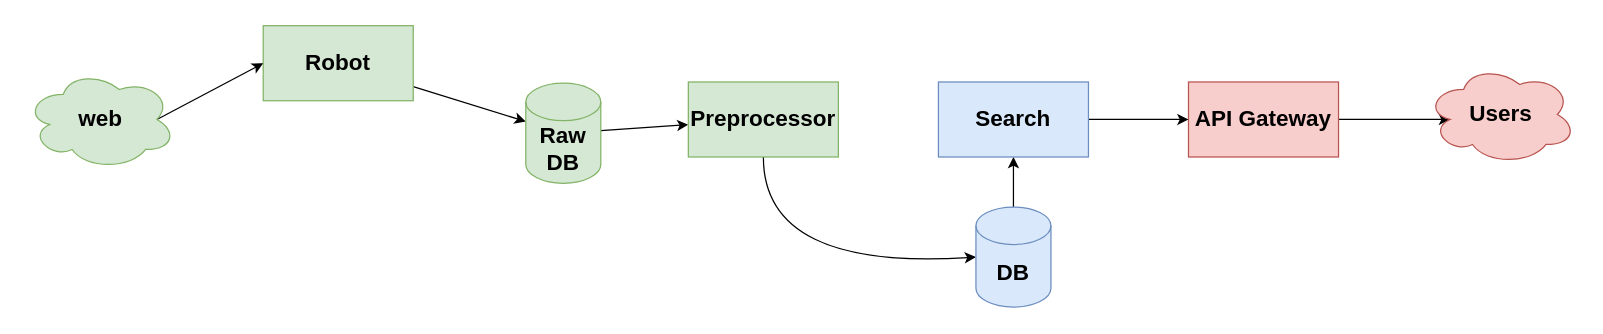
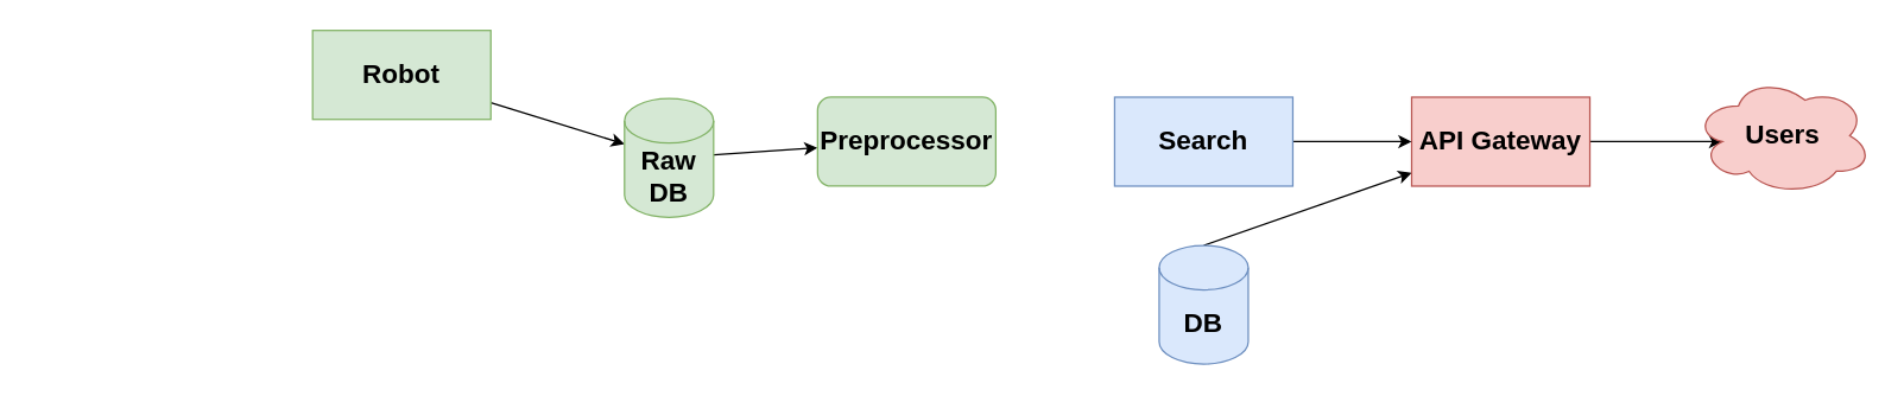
  <mxCell id="0" />
  <mxCell id="1" parent="0" />
  <mxCell id="2" value="" style="edgeStyle=none;curved=1;orthogonalLoop=1;jettySize=auto;html=1;" edge="1" parent="1" source="3" target="5"><mxGeometry relative="1" as="geometry" /></mxCell>
  <mxCell id="3" value="&lt;font style=&quot;font-size: 18px&quot;&gt;&lt;b&gt;Robot&lt;/b&gt;&lt;/font&gt;" style="rounded=0;whiteSpace=wrap;html=1;fillColor=#d5e8d4;strokeColor=#82b366;" vertex="1" parent="1"><mxGeometry x="210" y="20" width="120" height="60" as="geometry" /></mxCell>
  <mxCell id="4" value="" style="edgeStyle=none;curved=1;orthogonalLoop=1;jettySize=auto;html=1;" edge="1" parent="1" source="5" target="7"><mxGeometry relative="1" as="geometry" /></mxCell>
  <mxCell id="5" value="&lt;font style=&quot;font-size: 18px&quot;&gt;&lt;b&gt;Raw DB&lt;/b&gt;&lt;/font&gt;" style="shape=cylinder3;whiteSpace=wrap;html=1;boundedLbl=1;backgroundOutline=1;size=15;fillColor=#d5e8d4;strokeColor=#82b366;" vertex="1" parent="1"><mxGeometry x="420" y="66" width="60" height="80" as="geometry" /></mxCell>
- <mxCell id="6" style="edgeStyle=none;curved=1;orthogonalLoop=1;jettySize=auto;html=1;exitX=0.5;exitY=1;exitDx=0;exitDy=0;entryX=0;entryY=0.5;entryDx=0;entryDy=0;entryPerimeter=0;" edge="1" parent="1" source="7" target="9"><mxGeometry relative="1" as="geometry"><Array as="points"><mxPoint x="610" y="216" /></Array></mxGeometry></mxCell>
- <mxCell id="7" value="&lt;b&gt;&lt;font style=&quot;font-size: 18px&quot;&gt;Preprocessor&lt;/font&gt;&lt;/b&gt;" style="rounded=0;whiteSpace=wrap;html=1;fillColor=#d5e8d4;strokeColor=#82b366;" vertex="1" parent="1"><mxGeometry x="550" y="65" width="120" height="60" as="geometry" /></mxCell>
- <mxCell id="8" style="edgeStyle=none;curved=1;orthogonalLoop=1;jettySize=auto;html=1;exitX=0.5;exitY=0;exitDx=0;exitDy=0;exitPerimeter=0;entryX=0.5;entryY=1;entryDx=0;entryDy=0;" edge="1" parent="1" source="9" target="13"><mxGeometry relative="1" as="geometry" /></mxCell>
+ <mxCell id="7" value="&lt;b&gt;&lt;font style=&quot;font-size: 18px&quot;&gt;Preprocessor&lt;/font&gt;&lt;/b&gt;" style="whiteSpace=wrap;html=1;fillColor=#d5e8d4;strokeColor=#82b366;rounded=1;" vertex="1" parent="1"><mxGeometry x="550" y="65" width="120" height="60" as="geometry" /></mxCell>
+ <mxCell id="8" style="edgeStyle=none;curved=1;orthogonalLoop=1;jettySize=auto;html=1;exitX=0.5;exitY=0;exitDx=0;exitDy=0;exitPerimeter=0;" edge="1" parent="1" source="9" target="11"><mxGeometry relative="1" as="geometry" /></mxCell>
  <mxCell id="9" value="&lt;font style=&quot;font-size: 18px&quot;&gt;&lt;b&gt;DB&lt;/b&gt;&lt;/font&gt;" style="shape=cylinder3;whiteSpace=wrap;html=1;boundedLbl=1;backgroundOutline=1;size=15;fillColor=#dae8fc;strokeColor=#6c8ebf;" vertex="1" parent="1"><mxGeometry x="780" y="165" width="60" height="80" as="geometry" /></mxCell>
  <mxCell id="10" style="edgeStyle=none;curved=1;orthogonalLoop=1;jettySize=auto;html=1;exitX=1;exitY=0.5;exitDx=0;exitDy=0;entryX=0.16;entryY=0.55;entryDx=0;entryDy=0;entryPerimeter=0;fontSize=18;" edge="1" parent="1" source="11" target="16"><mxGeometry relative="1" as="geometry" /></mxCell>
  <mxCell id="11" value="&lt;b&gt;&lt;font style=&quot;font-size: 18px&quot;&gt;API Gateway&lt;/font&gt;&lt;/b&gt;" style="rounded=0;whiteSpace=wrap;html=1;fillColor=#f8cecc;strokeColor=#b85450;" vertex="1" parent="1"><mxGeometry x="950" y="65" width="120" height="60" as="geometry" /></mxCell>
  <mxCell id="12" style="edgeStyle=none;curved=1;orthogonalLoop=1;jettySize=auto;html=1;exitX=1;exitY=0.5;exitDx=0;exitDy=0;entryX=0;entryY=0.5;entryDx=0;entryDy=0;" edge="1" parent="1" source="13" target="11"><mxGeometry relative="1" as="geometry" /></mxCell>
  <mxCell id="13" value="&lt;b style=&quot;font-size: 18px&quot;&gt;Search&lt;/b&gt;" style="rounded=0;whiteSpace=wrap;html=1;fillColor=#dae8fc;strokeColor=#6c8ebf;" vertex="1" parent="1"><mxGeometry x="750" y="65" width="120" height="60" as="geometry" /></mxCell>
- <mxCell id="14" style="edgeStyle=none;curved=1;orthogonalLoop=1;jettySize=auto;html=1;exitX=0.875;exitY=0.5;exitDx=0;exitDy=0;exitPerimeter=0;entryX=0;entryY=0.5;entryDx=0;entryDy=0;" edge="1" parent="1" source="15" target="3"><mxGeometry relative="1" as="geometry" /></mxCell>
- <mxCell id="15" value="&lt;b&gt;&lt;font style=&quot;font-size: 18px&quot;&gt;web&lt;/font&gt;&lt;/b&gt;" style="ellipse;shape=cloud;whiteSpace=wrap;html=1;fontSize=18;fillColor=#d5e8d4;strokeColor=#82b366;" vertex="1" parent="1"><mxGeometry x="20" y="55" width="120" height="80" as="geometry" /></mxCell>
  <mxCell id="16" value="&lt;b&gt;&lt;font style=&quot;font-size: 18px&quot;&gt;Users&lt;/font&gt;&lt;/b&gt;" style="ellipse;shape=cloud;whiteSpace=wrap;html=1;fontSize=18;fillColor=#f8cecc;strokeColor=#b85450;" vertex="1" parent="1"><mxGeometry x="1140" y="51" width="120" height="80" as="geometry" /></mxCell>
